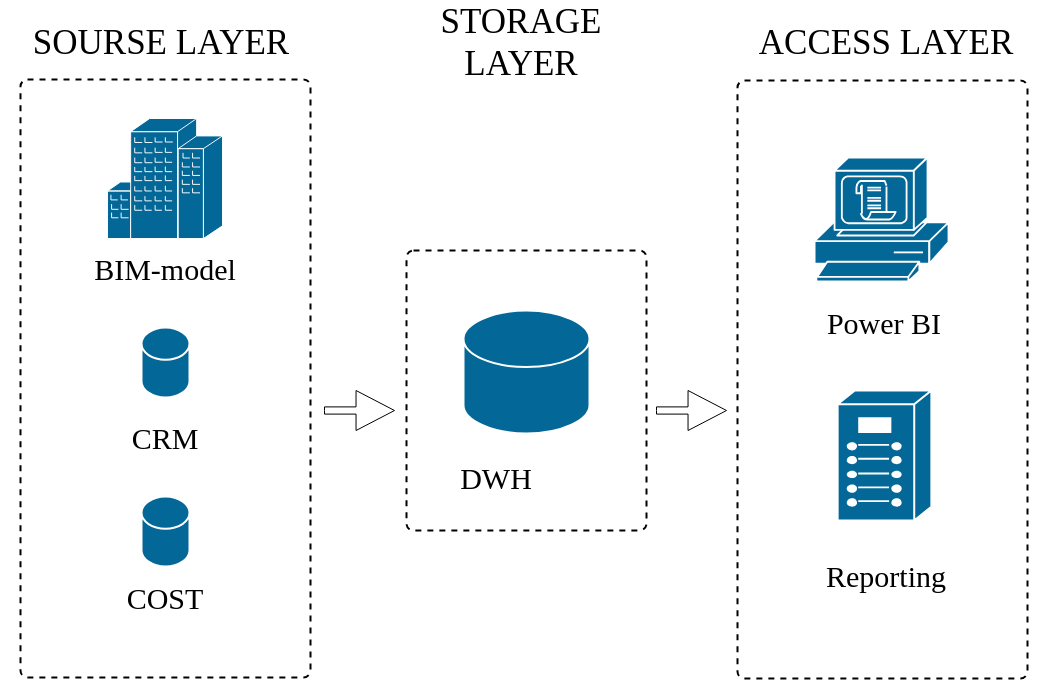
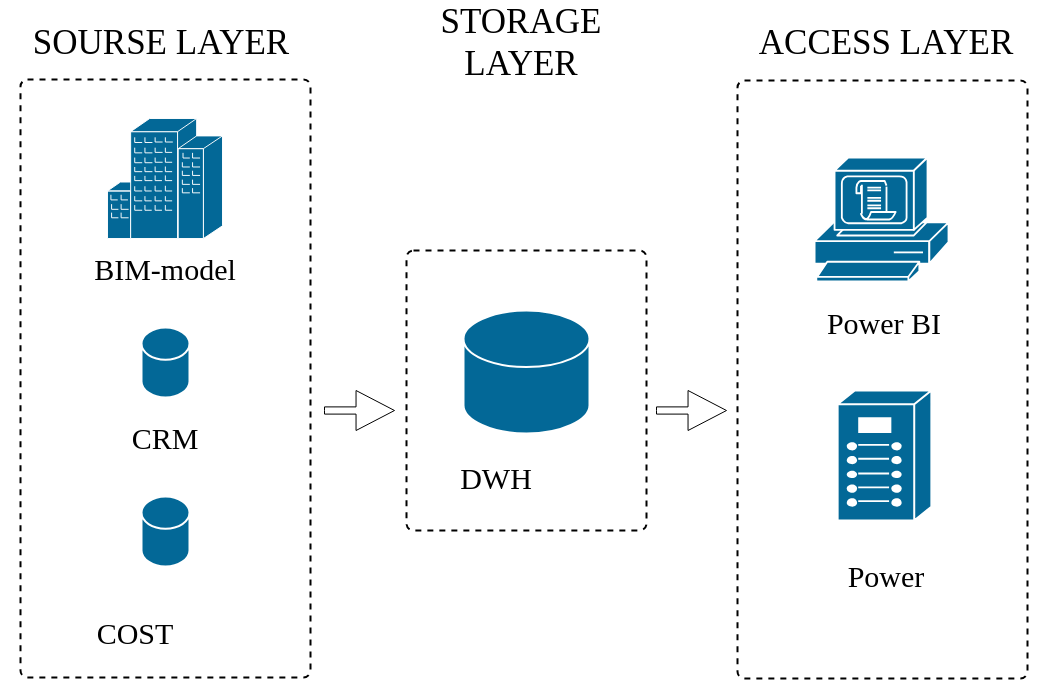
  <mxCell id="0" />
  <mxCell id="1" parent="0" />
  <mxCell id="2" value="" style="rounded=1;whiteSpace=wrap;html=1;absoluteArcSize=1;arcSize=14;strokeWidth=2;labelBackgroundColor=none;fontSize=30;dashed=1;" vertex="1" parent="1"><mxGeometry x="406" y="243" width="240" height="280" as="geometry" /></mxCell>
  <mxCell id="3" value="" style="shape=mxgraph.cisco.storage.relational_database;sketch=0;html=1;pointerEvents=1;dashed=0;fillColor=#036897;strokeColor=#ffffff;strokeWidth=2;verticalLabelPosition=bottom;verticalAlign=top;align=center;outlineConnect=0;labelBackgroundColor=none;fontFamily=Lucida Console;fontSize=40;" vertex="1" parent="1"><mxGeometry x="463" y="303" width="126" height="123" as="geometry" /></mxCell>
  <mxCell id="4" value="" style="rounded=1;whiteSpace=wrap;html=1;absoluteArcSize=1;arcSize=14;strokeWidth=2;labelBackgroundColor=none;fontSize=30;dashed=1;movable=0;" vertex="1" parent="1"><mxGeometry x="737" y="73" width="290" height="598" as="geometry" /></mxCell>
  <mxCell id="5" value="" style="rounded=1;whiteSpace=wrap;html=1;absoluteArcSize=1;arcSize=14;strokeWidth=2;labelBackgroundColor=none;fontSize=30;dashed=1;perimeterSpacing=2;movable=0;" vertex="1" parent="1"><mxGeometry x="20" y="72" width="290" height="598" as="geometry" /></mxCell>
  <mxCell id="6" value="&lt;font face=&quot;Lucida Console&quot; style=&quot;font-size: 35px;&quot;&gt;SOURSE LAYER&lt;/font&gt;" style="text;html=1;strokeColor=none;fillColor=none;align=center;verticalAlign=middle;whiteSpace=wrap;rounded=0;" vertex="1" parent="1"><mxGeometry x="21" y="20" width="280" height="30" as="geometry" /></mxCell>
  <mxCell id="7" value="&lt;font face=&quot;Lucida Console&quot; style=&quot;font-size: 35px;&quot;&gt;STORAGE LAYER&lt;/font&gt;" style="text;html=1;strokeColor=none;fillColor=none;align=center;verticalAlign=middle;whiteSpace=wrap;rounded=0;" vertex="1" parent="1"><mxGeometry x="381" y="20" width="280" height="30" as="geometry" /></mxCell>
  <mxCell id="8" value="&lt;font face=&quot;Lucida Console&quot; style=&quot;font-size: 35px;&quot;&gt;ACCESS LAYER&lt;/font&gt;" style="text;html=1;strokeColor=none;fillColor=none;align=center;verticalAlign=middle;whiteSpace=wrap;rounded=0;" vertex="1" parent="1"><mxGeometry x="746" y="20" width="280" height="30" as="geometry" /></mxCell>
  <mxCell id="9" value="&lt;font style=&quot;font-size: 30px;&quot;&gt;DWH&lt;/font&gt;" style="text;html=1;strokeColor=none;fillColor=none;align=center;verticalAlign=middle;whiteSpace=wrap;rounded=0;labelBackgroundColor=none;fontFamily=Lucida Console;fontSize=40;" vertex="1" parent="1"><mxGeometry x="466" y="453" width="60" height="30" as="geometry" /></mxCell>
  <mxCell id="10" value="" style="shape=mxgraph.cisco.security.cisco_security;sketch=0;html=1;pointerEvents=1;dashed=0;fillColor=#036897;strokeColor=#ffffff;strokeWidth=2;verticalLabelPosition=bottom;verticalAlign=top;align=center;outlineConnect=0;labelBackgroundColor=none;fontFamily=Lucida Console;fontSize=40;" vertex="1" parent="1"><mxGeometry x="814" y="150" width="134" height="124" as="geometry" /></mxCell>
  <mxCell id="11" value="" style="verticalLabelPosition=bottom;verticalAlign=top;html=1;strokeWidth=1;shape=mxgraph.arrows2.arrow;dy=0.82;dx=38.46;notch=0;labelBackgroundColor=none;fontFamily=Lucida Console;fontSize=40;" vertex="1" parent="1"><mxGeometry x="324" y="383" width="70" height="40" as="geometry" /></mxCell>
  <mxCell id="12" value="" style="verticalLabelPosition=bottom;verticalAlign=top;html=1;strokeWidth=1;shape=mxgraph.arrows2.arrow;dy=0.82;dx=38.46;notch=0;labelBackgroundColor=none;fontFamily=Lucida Console;fontSize=40;" vertex="1" parent="1"><mxGeometry x="656" y="383" width="70" height="40" as="geometry" /></mxCell>
  <mxCell id="13" value="" style="shape=mxgraph.cisco.storage.relational_database;sketch=0;html=1;pointerEvents=1;dashed=0;fillColor=#036897;strokeColor=#ffffff;strokeWidth=2;verticalLabelPosition=bottom;verticalAlign=top;align=center;outlineConnect=0;labelBackgroundColor=none;fontFamily=Lucida Console;fontSize=40;" vertex="1" parent="1"><mxGeometry x="141" y="320" width="48" height="70" as="geometry" /></mxCell>
  <mxCell id="14" value="" style="shape=mxgraph.cisco.storage.relational_database;sketch=0;html=1;pointerEvents=1;dashed=0;fillColor=#036897;strokeColor=#ffffff;strokeWidth=2;verticalLabelPosition=bottom;verticalAlign=top;align=center;outlineConnect=0;labelBackgroundColor=none;fontFamily=Lucida Console;fontSize=40;" vertex="1" parent="1"><mxGeometry x="141" y="489" width="48" height="70" as="geometry" /></mxCell>
  <mxCell id="15" value="&lt;font style=&quot;font-size: 30px;&quot;&gt;Power BI&lt;/font&gt;" style="text;html=1;strokeColor=none;fillColor=none;align=center;verticalAlign=middle;whiteSpace=wrap;rounded=0;labelBackgroundColor=none;fontFamily=Lucida Console;fontSize=40;" vertex="1" parent="1"><mxGeometry x="794" y="298" width="180" height="30" as="geometry" /></mxCell>
  <mxCell id="16" value="" style="shape=mxgraph.cisco.misc.breakout_box;sketch=0;html=1;pointerEvents=1;dashed=0;fillColor=#036897;strokeColor=#ffffff;strokeWidth=2;verticalLabelPosition=bottom;verticalAlign=top;align=center;outlineConnect=0;labelBackgroundColor=none;fontFamily=Lucida Console;fontSize=30;" vertex="1" parent="1"><mxGeometry x="837.13" y="383" width="93.75" height="130" as="geometry" /></mxCell>
- <mxCell id="17" value="&lt;font style=&quot;font-size: 30px;&quot;&gt;Reporting&lt;/font&gt;" style="text;html=1;strokeColor=none;fillColor=none;align=center;verticalAlign=middle;whiteSpace=wrap;rounded=0;labelBackgroundColor=none;fontFamily=Lucida Console;fontSize=40;" vertex="1" parent="1"><mxGeometry x="796" y="551" width="180" height="30" as="geometry" /></mxCell>
+ <mxCell id="17" value="&lt;font style=&quot;font-size: 30px;&quot;&gt;Power&lt;/font&gt;" style="text;html=1;strokeColor=none;fillColor=none;align=center;verticalAlign=middle;whiteSpace=wrap;rounded=0;labelBackgroundColor=none;fontFamily=Lucida Console;fontSize=40;" vertex="1" parent="1"><mxGeometry x="796" y="551" width="180" height="30" as="geometry" /></mxCell>
  <mxCell id="18" value="&lt;font style=&quot;font-size: 30px;&quot;&gt;BIM-model&lt;/font&gt;" style="text;html=1;strokeColor=none;fillColor=none;align=center;verticalAlign=middle;whiteSpace=wrap;rounded=0;labelBackgroundColor=none;fontFamily=Lucida Console;fontSize=40;" vertex="1" parent="1"><mxGeometry x="75" y="244" width="180" height="30" as="geometry" /></mxCell>
  <mxCell id="19" value="" style="shape=mxgraph.cisco.buildings.generic_building;sketch=0;html=1;pointerEvents=1;dashed=0;fillColor=#036897;strokeColor=#ffffff;strokeWidth=2;verticalLabelPosition=bottom;verticalAlign=top;align=center;outlineConnect=0;labelBackgroundColor=none;fontFamily=Lucida Console;fontSize=30;" vertex="1" parent="1"><mxGeometry x="107" y="111" width="115" height="120" as="geometry" /></mxCell>
  <mxCell id="20" value="&lt;font style=&quot;font-size: 30px;&quot;&gt;CRM&lt;/font&gt;" style="text;html=1;strokeColor=none;fillColor=none;align=center;verticalAlign=middle;whiteSpace=wrap;rounded=0;labelBackgroundColor=none;fontFamily=Lucida Console;fontSize=40;" vertex="1" parent="1"><mxGeometry x="75" y="413" width="180" height="30" as="geometry" /></mxCell>
- <mxCell id="21" value="&lt;font style=&quot;font-size: 30px;&quot;&gt;COST&lt;/font&gt;" style="text;html=1;strokeColor=none;fillColor=none;align=center;verticalAlign=middle;whiteSpace=wrap;rounded=0;labelBackgroundColor=none;fontFamily=Lucida Console;fontSize=40;" vertex="1" parent="1"><mxGeometry x="75" y="573" width="180" height="30" as="geometry" /></mxCell>
+ <mxCell id="21" value="&lt;font style=&quot;font-size: 30px;&quot;&gt;COST&lt;/font&gt;" style="text;html=1;strokeColor=none;fillColor=none;align=center;verticalAlign=middle;whiteSpace=wrap;rounded=0;labelBackgroundColor=none;fontFamily=Lucida Console;fontSize=40;" vertex="1" parent="1"><mxGeometry x="45" y="608" width="180" height="30" as="geometry" /></mxCell>
